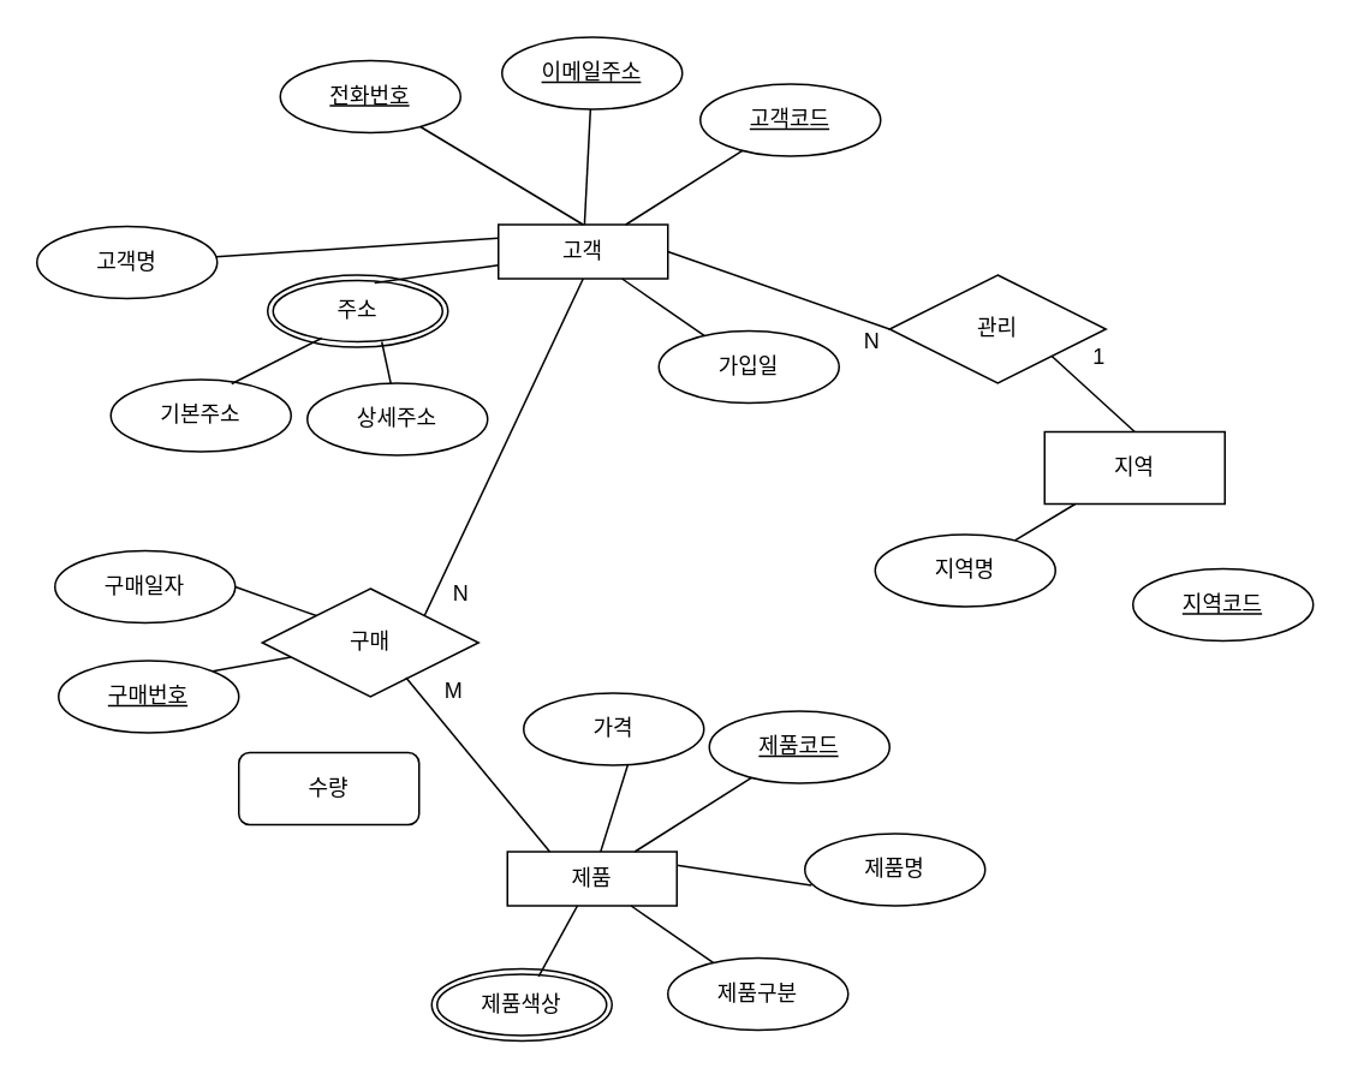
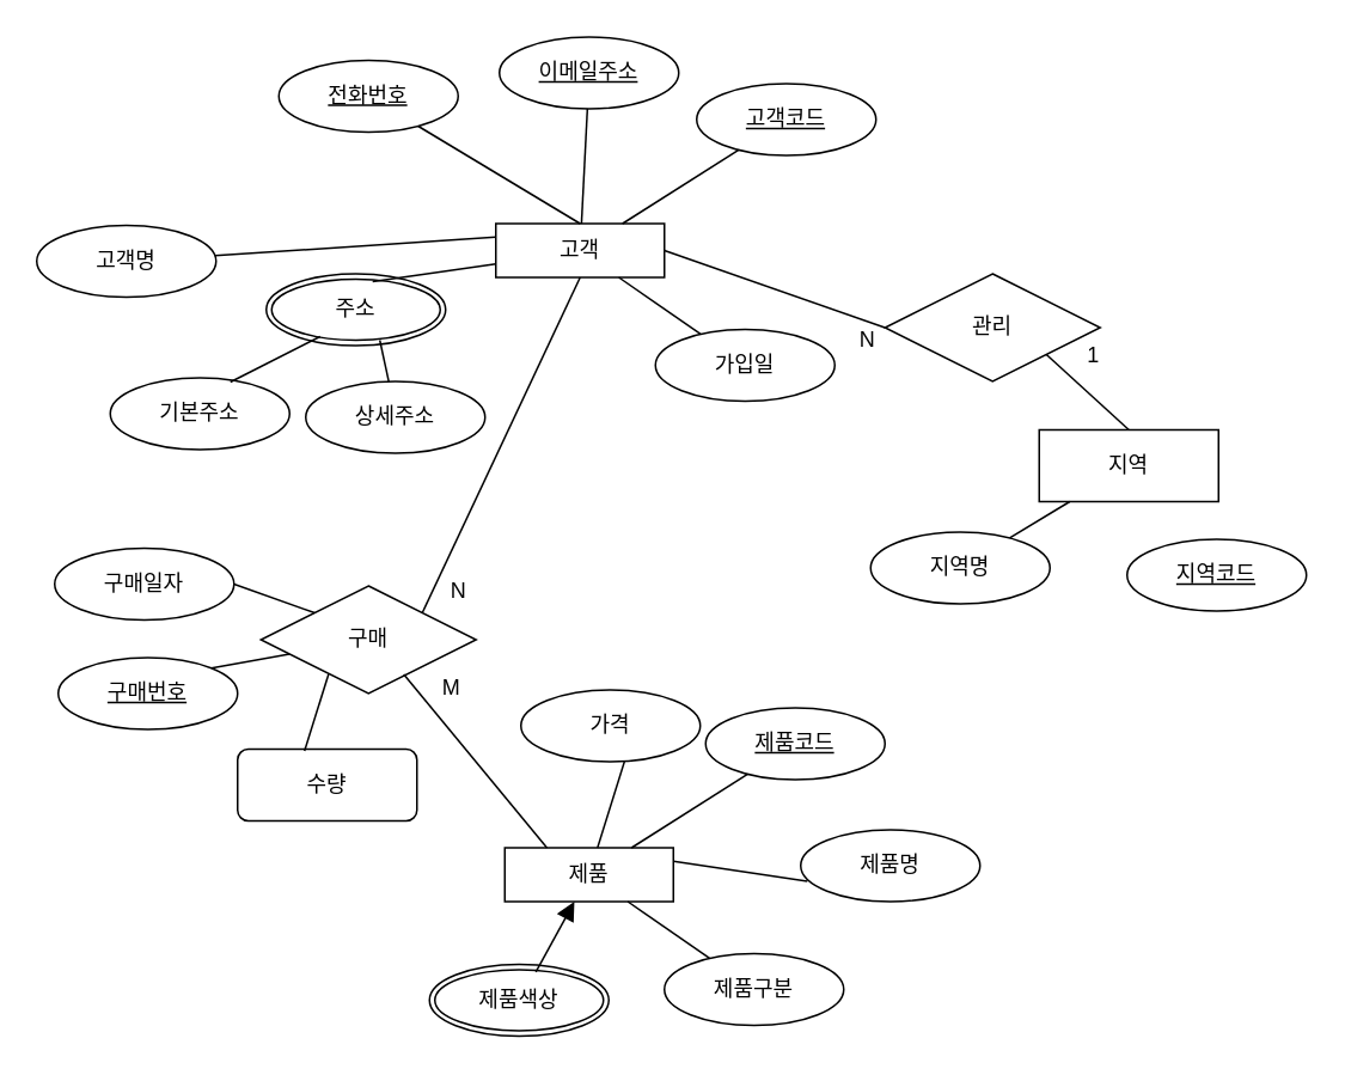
  <mxCell id="0" />
  <mxCell id="1" parent="0" />
  <mxCell id="2" value="고객" style="whiteSpace=wrap;html=1;align=center;" parent="1" vertex="1"><mxGeometry x="276" y="124" width="94" height="30" as="geometry" /></mxCell>
  <mxCell id="3" value="고객명" style="ellipse;whiteSpace=wrap;html=1;align=center;" parent="1" vertex="1"><mxGeometry x="20" y="125" width="100" height="40" as="geometry" /></mxCell>
  <mxCell id="4" value="" style="endArrow=none;html=1;rounded=0;fontSize=12;startSize=8;endSize=8;curved=1;entryX=0;entryY=0.25;entryDx=0;entryDy=0;" parent="1" source="3" target="2" edge="1"><mxGeometry relative="1" as="geometry"><mxPoint x="41" y="72" as="sourcePoint" /><mxPoint x="190" y="102" as="targetPoint" /></mxGeometry></mxCell>
  <mxCell id="5" value="전화번호" style="ellipse;whiteSpace=wrap;html=1;align=center;fontStyle=4;" parent="1" vertex="1"><mxGeometry x="155" y="33" width="100" height="40" as="geometry" /></mxCell>
  <mxCell id="6" value="" style="endArrow=none;html=1;rounded=0;fontSize=12;startSize=8;endSize=8;curved=1;entryX=0.5;entryY=0;entryDx=0;entryDy=0;" parent="1" source="5" target="2" edge="1"><mxGeometry relative="1" as="geometry"><mxPoint x="215" y="183" as="sourcePoint" /><mxPoint x="303" y="140" as="targetPoint" /></mxGeometry></mxCell>
  <mxCell id="7" value="이메일주소" style="ellipse;whiteSpace=wrap;html=1;align=center;fontStyle=4;" parent="1" vertex="1"><mxGeometry x="278" y="20" width="100" height="40" as="geometry" /></mxCell>
  <mxCell id="8" value="" style="endArrow=none;html=1;rounded=0;fontSize=12;startSize=8;endSize=8;curved=1;" parent="1" source="7" target="2" edge="1"><mxGeometry relative="1" as="geometry"><mxPoint x="426" y="189" as="sourcePoint" /><mxPoint x="325" y="109" as="targetPoint" /></mxGeometry></mxCell>
  <mxCell id="9" value="고객코드" style="ellipse;whiteSpace=wrap;html=1;align=center;fontStyle=4;" parent="1" vertex="1"><mxGeometry x="388" y="46" width="100" height="40" as="geometry" /></mxCell>
  <mxCell id="10" value="" style="endArrow=none;html=1;rounded=0;fontSize=12;startSize=8;endSize=8;curved=1;" parent="1" source="9" target="2" edge="1"><mxGeometry relative="1" as="geometry"><mxPoint x="473" y="175" as="sourcePoint" /><mxPoint x="317" y="97" as="targetPoint" /></mxGeometry></mxCell>
  <mxCell id="11" value="주소" style="ellipse;shape=doubleEllipse;margin=3;whiteSpace=wrap;html=1;align=center;" parent="1" vertex="1"><mxGeometry x="148" y="152" width="100" height="40" as="geometry" /></mxCell>
  <mxCell id="12" value="" style="endArrow=none;html=1;rounded=0;fontSize=12;startSize=8;endSize=8;curved=1;exitX=0.593;exitY=0.108;exitDx=0;exitDy=0;exitPerimeter=0;entryX=0;entryY=0.75;entryDx=0;entryDy=0;" parent="1" source="11" target="2" edge="1"><mxGeometry relative="1" as="geometry"><mxPoint x="217" y="147" as="sourcePoint" /><mxPoint x="228.799" y="117" as="targetPoint" /></mxGeometry></mxCell>
  <mxCell id="13" value="기본주소" style="ellipse;whiteSpace=wrap;html=1;align=center;" parent="1" vertex="1"><mxGeometry x="61" y="210" width="100" height="40" as="geometry" /></mxCell>
  <mxCell id="14" value="상세주소" style="ellipse;whiteSpace=wrap;html=1;align=center;" parent="1" vertex="1"><mxGeometry x="170" y="212" width="100" height="40" as="geometry" /></mxCell>
  <mxCell id="15" value="" style="endArrow=none;html=1;rounded=0;fontSize=12;startSize=8;endSize=8;curved=1;entryX=0.3;entryY=0.875;entryDx=0;entryDy=0;entryPerimeter=0;exitX=0.67;exitY=0.058;exitDx=0;exitDy=0;exitPerimeter=0;" parent="1" source="13" target="11" edge="1"><mxGeometry relative="1" as="geometry"><mxPoint x="14" y="219" as="sourcePoint" /><mxPoint x="97" y="189" as="targetPoint" /></mxGeometry></mxCell>
  <mxCell id="16" value="" style="endArrow=none;html=1;rounded=0;fontSize=12;startSize=8;endSize=8;curved=1;entryX=0.633;entryY=0.925;entryDx=0;entryDy=0;entryPerimeter=0;" parent="1" source="14" target="11" edge="1"><mxGeometry relative="1" as="geometry"><mxPoint x="320" y="239" as="sourcePoint" /><mxPoint x="370" y="214" as="targetPoint" /></mxGeometry></mxCell>
  <mxCell id="17" value="가입일" style="ellipse;whiteSpace=wrap;html=1;align=center;" parent="1" vertex="1"><mxGeometry x="365" y="183" width="100" height="40" as="geometry" /></mxCell>
  <mxCell id="18" value="" style="endArrow=none;html=1;rounded=0;fontSize=12;startSize=8;endSize=8;curved=1;" parent="1" source="17" target="2" edge="1"><mxGeometry relative="1" as="geometry"><mxPoint x="615" y="230" as="sourcePoint" /><mxPoint x="637" y="191" as="targetPoint" /></mxGeometry></mxCell>
  <mxCell id="19" value="지역" style="whiteSpace=wrap;html=1;align=center;" parent="1" vertex="1"><mxGeometry x="579" y="239" width="100" height="40" as="geometry" /></mxCell>
  <mxCell id="20" value="지역명" style="ellipse;whiteSpace=wrap;html=1;align=center;" parent="1" vertex="1"><mxGeometry x="485" y="296" width="100" height="40" as="geometry" /></mxCell>
  <mxCell id="21" value="" style="endArrow=none;html=1;rounded=0;fontSize=12;startSize=8;endSize=8;curved=1;" parent="1" source="19" target="20" edge="1"><mxGeometry relative="1" as="geometry"><mxPoint x="567" y="287" as="sourcePoint" /><mxPoint x="545" y="289" as="targetPoint" /></mxGeometry></mxCell>
- <mxCell id="22" value="지역코드" style="ellipse;whiteSpace=wrap;html=1;align=center;fontStyle=4;" parent="1" vertex="1"><mxGeometry x="628" y="315" width="100" height="40" as="geometry" /></mxCell>
+ <mxCell id="22" value="지역코드" style="ellipse;whiteSpace=wrap;html=1;align=center;fontStyle=4;" parent="1" vertex="1"><mxGeometry x="628" y="300" width="100" height="40" as="geometry" /></mxCell>
  <mxCell id="23" value="제품" style="whiteSpace=wrap;html=1;align=center;" parent="1" vertex="1"><mxGeometry x="281" y="472" width="94" height="30" as="geometry" /></mxCell>
  <mxCell id="24" value="" style="endArrow=none;html=1;rounded=0;fontSize=12;startSize=8;endSize=8;curved=1;exitX=0.58;exitY=0.975;exitDx=0;exitDy=0;exitPerimeter=0;" parent="1" source="33" target="23" edge="1"><mxGeometry relative="1" as="geometry"><mxPoint x="332.048" y="407.996" as="sourcePoint" /><mxPoint x="330" y="457" as="targetPoint" /></mxGeometry></mxCell>
  <mxCell id="25" value="제품코드" style="ellipse;whiteSpace=wrap;html=1;align=center;fontStyle=4;" parent="1" vertex="1"><mxGeometry x="393" y="394" width="100" height="40" as="geometry" /></mxCell>
  <mxCell id="26" value="" style="endArrow=none;html=1;rounded=0;fontSize=12;startSize=8;endSize=8;curved=1;" parent="1" source="25" target="23" edge="1"><mxGeometry relative="1" as="geometry"><mxPoint x="478" y="523" as="sourcePoint" /><mxPoint x="322" y="445" as="targetPoint" /></mxGeometry></mxCell>
  <mxCell id="27" value="제품색상" style="ellipse;shape=doubleEllipse;margin=3;whiteSpace=wrap;html=1;align=center;" parent="1" vertex="1"><mxGeometry x="239" y="537" width="100" height="40" as="geometry" /></mxCell>
- <mxCell id="28" value="" style="endArrow=none;html=1;rounded=0;fontSize=12;startSize=8;endSize=8;curved=1;exitX=0.593;exitY=0.108;exitDx=0;exitDy=0;exitPerimeter=0;" parent="1" source="27" target="23" edge="1"><mxGeometry relative="1" as="geometry"><mxPoint x="308" y="532" as="sourcePoint" /><mxPoint x="440" y="504" as="targetPoint" /></mxGeometry></mxCell>
+ <mxCell id="28" value="" style="endArrow=block;html=1;rounded=0;fontSize=12;startSize=8;endSize=8;curved=1;exitX=0.593;exitY=0.108;exitDx=0;exitDy=0;exitPerimeter=0;" parent="1" source="27" target="23" edge="1"><mxGeometry relative="1" as="geometry"><mxPoint x="308" y="532" as="sourcePoint" /><mxPoint x="440" y="504" as="targetPoint" /></mxGeometry></mxCell>
  <mxCell id="29" value="제품구분" style="ellipse;whiteSpace=wrap;html=1;align=center;" parent="1" vertex="1"><mxGeometry x="370" y="531" width="100" height="40" as="geometry" /></mxCell>
  <mxCell id="30" value="" style="endArrow=none;html=1;rounded=0;fontSize=12;startSize=8;endSize=8;curved=1;" parent="1" source="29" target="23" edge="1"><mxGeometry relative="1" as="geometry"><mxPoint x="620" y="578" as="sourcePoint" /><mxPoint x="642" y="539" as="targetPoint" /></mxGeometry></mxCell>
  <mxCell id="31" value="제품명" style="ellipse;whiteSpace=wrap;html=1;align=center;" parent="1" vertex="1"><mxGeometry x="446" y="462" width="100" height="40" as="geometry" /></mxCell>
  <mxCell id="32" value="" style="endArrow=none;html=1;rounded=0;fontSize=12;startSize=8;endSize=8;curved=1;entryX=1;entryY=0.25;entryDx=0;entryDy=0;exitX=0.037;exitY=0.717;exitDx=0;exitDy=0;exitPerimeter=0;" parent="1" source="31" target="23" edge="1"><mxGeometry relative="1" as="geometry"><mxPoint x="477" y="472" as="sourcePoint" /><mxPoint x="413" y="513" as="targetPoint" /></mxGeometry></mxCell>
  <mxCell id="33" value="가격" style="ellipse;whiteSpace=wrap;html=1;align=center;" parent="1" vertex="1"><mxGeometry x="290" y="384" width="100" height="40" as="geometry" /></mxCell>
  <mxCell id="34" value="관리" style="shape=rhombus;perimeter=rhombusPerimeter;whiteSpace=wrap;html=1;align=center;" vertex="1" parent="1"><mxGeometry x="493" y="152" width="120" height="60" as="geometry" /></mxCell>
  <mxCell id="35" value="구매" style="shape=rhombus;perimeter=rhombusPerimeter;whiteSpace=wrap;html=1;align=center;" vertex="1" parent="1"><mxGeometry x="145" y="326" width="120" height="60" as="geometry" /></mxCell>
  <mxCell id="36" value="수량" style="whiteSpace=wrap;html=1;align=center;rounded=1;" vertex="1" parent="1"><mxGeometry x="132" y="417" width="100" height="40" as="geometry" /></mxCell>
  <mxCell id="37" value="" style="endArrow=none;html=1;rounded=0;fontSize=12;startSize=8;endSize=8;curved=1;entryX=1;entryY=0.5;entryDx=0;entryDy=0;exitX=0;exitY=0.5;exitDx=0;exitDy=0;" edge="1" parent="1" source="34" target="2"><mxGeometry relative="1" as="geometry"><mxPoint x="482" y="145" as="sourcePoint" /><mxPoint x="407" y="134" as="targetPoint" /></mxGeometry></mxCell>
  <mxCell id="38" value="N" style="edgeLabel;html=1;align=center;verticalAlign=middle;resizable=0;points=[];fontSize=12;" vertex="1" connectable="0" parent="37"><mxGeometry x="-0.53" y="2" relative="1" as="geometry"><mxPoint x="19" y="15" as="offset" /></mxGeometry></mxCell>
  <mxCell id="39" value="" style="endArrow=none;html=1;rounded=0;fontSize=12;startSize=8;endSize=8;curved=1;entryX=1;entryY=1;entryDx=0;entryDy=0;exitX=0.5;exitY=0;exitDx=0;exitDy=0;" edge="1" parent="1" source="19" target="34"><mxGeometry relative="1" as="geometry"><mxPoint x="581" y="207" as="sourcePoint" /><mxPoint x="458" y="164" as="targetPoint" /></mxGeometry></mxCell>
  <mxCell id="40" value="1" style="edgeLabel;html=1;align=center;verticalAlign=middle;resizable=0;points=[];fontSize=12;" vertex="1" connectable="0" parent="39"><mxGeometry x="0.454" y="-2" relative="1" as="geometry"><mxPoint x="11" y="-10" as="offset" /></mxGeometry></mxCell>
  <mxCell id="41" value="구매번호" style="ellipse;whiteSpace=wrap;html=1;align=center;fontStyle=4;" vertex="1" parent="1"><mxGeometry x="32" y="366" width="100" height="40" as="geometry" /></mxCell>
  <mxCell id="42" value="구매일자" style="ellipse;whiteSpace=wrap;html=1;align=center;" vertex="1" parent="1"><mxGeometry x="30" y="305" width="100" height="40" as="geometry" /></mxCell>
  <mxCell id="43" value="" style="endArrow=none;html=1;rounded=0;fontSize=12;startSize=8;endSize=8;curved=1;entryX=0;entryY=0;entryDx=0;entryDy=0;exitX=1;exitY=0.5;exitDx=0;exitDy=0;" edge="1" parent="1" source="42" target="35"><mxGeometry relative="1" as="geometry"><mxPoint x="137" y="328.5" as="sourcePoint" /><mxPoint x="187" y="303.5" as="targetPoint" /></mxGeometry></mxCell>
  <mxCell id="44" value="" style="endArrow=none;html=1;rounded=0;fontSize=12;startSize=8;endSize=8;curved=1;exitX=1;exitY=0;exitDx=0;exitDy=0;" edge="1" parent="1" source="41" target="35"><mxGeometry relative="1" as="geometry"><mxPoint x="154" y="329" as="sourcePoint" /><mxPoint x="166" y="360" as="targetPoint" /></mxGeometry></mxCell>
+ <mxCell id="45" value="" style="endArrow=none;html=1;rounded=0;fontSize=12;startSize=8;endSize=8;curved=1;exitX=0.373;exitY=0.025;exitDx=0;exitDy=0;exitPerimeter=0;entryX=0.314;entryY=0.822;entryDx=0;entryDy=0;entryPerimeter=0;" edge="1" parent="1" source="36" target="35"><mxGeometry relative="1" as="geometry"><mxPoint x="137" y="398" as="sourcePoint" /><mxPoint x="181" y="390" as="targetPoint" /></mxGeometry></mxCell>
  <mxCell id="46" value="" style="endArrow=none;html=1;rounded=0;fontSize=12;startSize=8;endSize=8;curved=1;entryX=0.5;entryY=1;entryDx=0;entryDy=0;exitX=1;exitY=0;exitDx=0;exitDy=0;" edge="1" parent="1" source="35" target="2"><mxGeometry relative="1" as="geometry"><mxPoint x="350.5" y="227" as="sourcePoint" /><mxPoint x="305.5" y="195" as="targetPoint" /></mxGeometry></mxCell>
  <mxCell id="47" value="N" style="edgeLabel;html=1;align=center;verticalAlign=middle;resizable=0;points=[];fontSize=12;" vertex="1" connectable="0" parent="46"><mxGeometry x="-0.167" y="3" relative="1" as="geometry"><mxPoint x="-14" y="67" as="offset" /></mxGeometry></mxCell>
  <mxCell id="48" value="" style="endArrow=none;html=1;rounded=0;fontSize=12;startSize=8;endSize=8;curved=1;entryX=0.25;entryY=0;entryDx=0;entryDy=0;exitX=0.664;exitY=0.822;exitDx=0;exitDy=0;exitPerimeter=0;" edge="1" parent="1" source="35" target="23"><mxGeometry relative="1" as="geometry"><mxPoint x="265" y="451" as="sourcePoint" /><mxPoint x="353" y="264" as="targetPoint" /></mxGeometry></mxCell>
  <mxCell id="49" value="M" style="edgeLabel;html=1;align=center;verticalAlign=middle;resizable=0;points=[];fontSize=12;" vertex="1" connectable="0" parent="48"><mxGeometry x="-0.57" y="2" relative="1" as="geometry"><mxPoint x="7" y="-12" as="offset" /></mxGeometry></mxCell>
